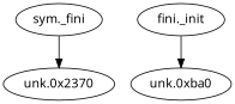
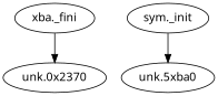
  digraph {
    fontname="Noto Sans"
    node [fontname="Noto Sans"]
    edge [fontname="Noto Sans"]
-   n1 [label="sym._fini"]
+   n1 [label="xba._fini"]
    n2 [label="unk.0x2370"]
-   n3 [label="fini._init"]
-   n4 [label="unk.0xba0"]
+   n3 [label="sym._init"]
+   n4 [label="unk.5xba0"]
    n1 -> n2
    n3 -> n4
  }
